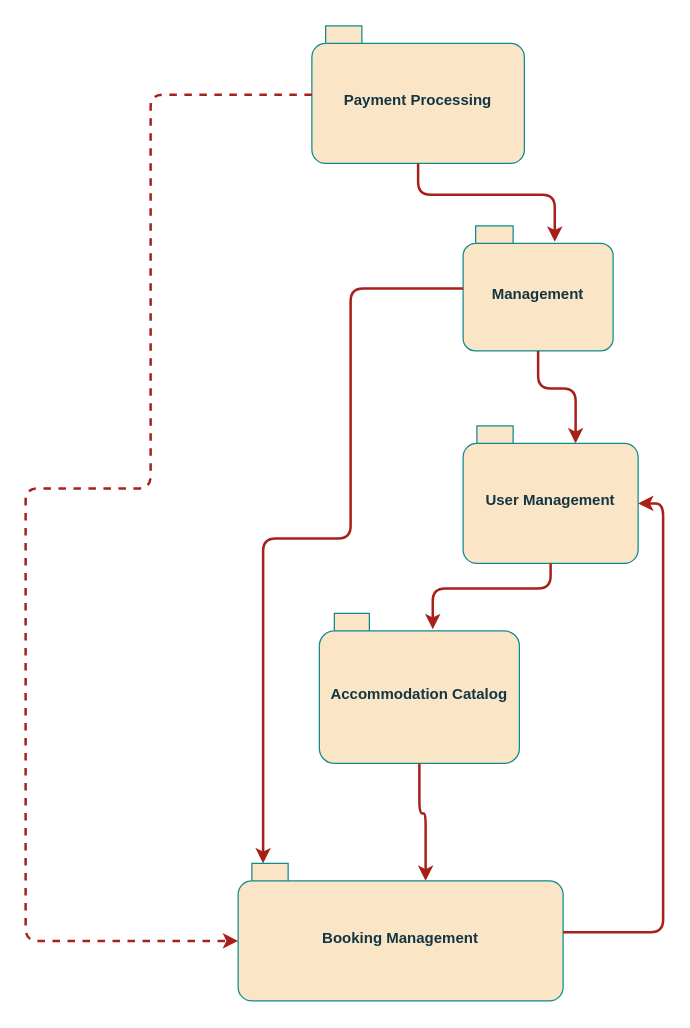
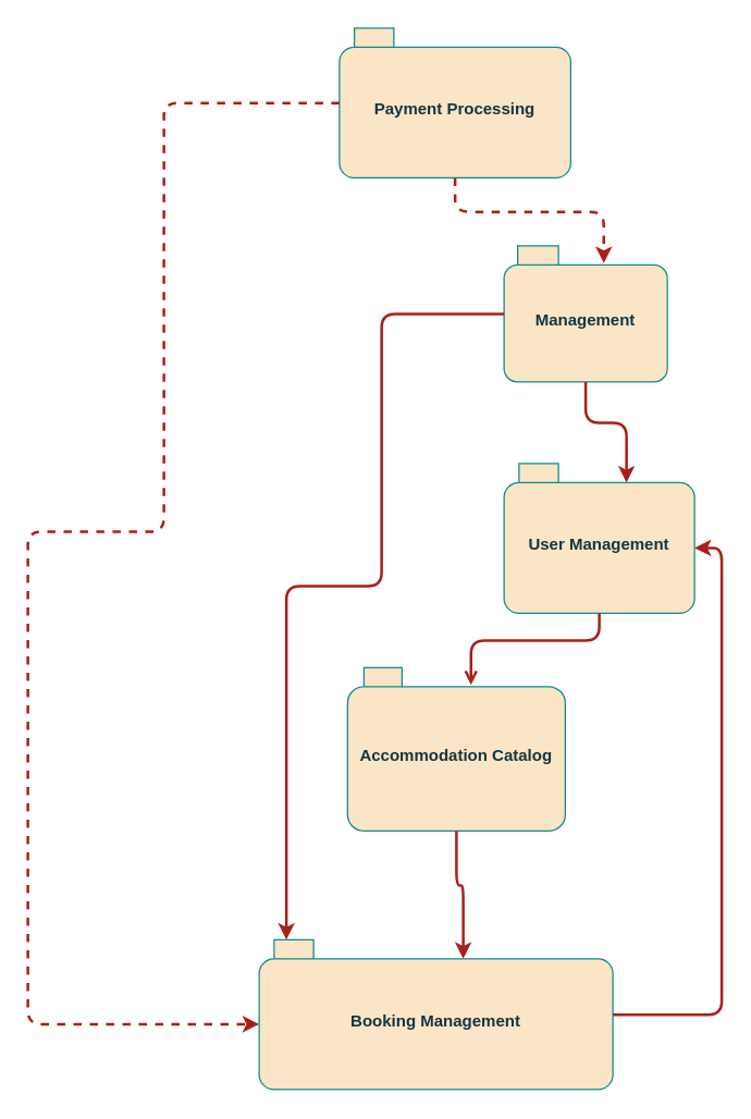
  <mxCell id="0" />
  <mxCell id="1" parent="0" />
  <mxCell id="2" value="Payment Processing" style="shape=folder;fontStyle=1;spacingTop=10;tabWidth=40;tabHeight=14;tabPosition=left;html=1;whiteSpace=wrap;fillColor=#FAE5C7;strokeColor=#0F8B8D;labelBackgroundColor=none;fontColor=#143642;rounded=1;" vertex="1" parent="1"><mxGeometry x="249" y="20" width="170" height="110" as="geometry" /></mxCell>
  <mxCell id="3" value="Accommodation Catalog" style="shape=folder;fontStyle=1;spacingTop=10;tabWidth=40;tabHeight=14;tabPosition=left;html=1;whiteSpace=wrap;fillColor=#FAE5C7;strokeColor=#0F8B8D;labelBackgroundColor=none;fontColor=#143642;rounded=1;" vertex="1" parent="1"><mxGeometry x="255" y="490" width="160" height="120" as="geometry" /></mxCell>
  <mxCell id="4" value="User Management" style="shape=folder;fontStyle=1;spacingTop=10;tabWidth=40;tabHeight=14;tabPosition=left;html=1;whiteSpace=wrap;fillColor=#FAE5C7;strokeColor=#0F8B8D;labelBackgroundColor=none;fontColor=#143642;rounded=1;" vertex="1" parent="1"><mxGeometry x="370" y="340" width="140" height="110" as="geometry" /></mxCell>
  <mxCell id="5" value="Booking Management" style="shape=folder;fontStyle=1;spacingTop=10;tabWidth=40;tabHeight=14;tabPosition=left;html=1;whiteSpace=wrap;fillColor=#FAE5C7;strokeColor=#0F8B8D;labelBackgroundColor=none;fontColor=#143642;rounded=1;" vertex="1" parent="1"><mxGeometry x="190" y="690" width="260" height="110" as="geometry" /></mxCell>
  <mxCell id="6" value="Management" style="shape=folder;fontStyle=1;spacingTop=10;tabWidth=40;tabHeight=14;tabPosition=left;html=1;whiteSpace=wrap;fillColor=#FAE5C7;strokeColor=#0F8B8D;labelBackgroundColor=none;fontColor=#143642;rounded=1;" vertex="1" parent="1"><mxGeometry x="370" y="180" width="120" height="100" as="geometry" /></mxCell>
  <mxCell id="7" style="edgeStyle=orthogonalEdgeStyle;rounded=1;orthogonalLoop=1;jettySize=auto;html=1;entryX=0;entryY=0;entryDx=0;entryDy=62;entryPerimeter=0;fillColor=#FAE5C7;strokeColor=#A8201A;strokeWidth=2;labelBackgroundColor=none;fontColor=default;dashed=1;" edge="1" parent="1" source="2" target="5"><mxGeometry relative="1" as="geometry"><Array as="points"><mxPoint x="120" y="75" /><mxPoint x="120" y="390" /><mxPoint x="20" y="390" /><mxPoint x="20" y="752" /></Array></mxGeometry></mxCell>
  <mxCell id="8" style="edgeStyle=orthogonalEdgeStyle;rounded=1;orthogonalLoop=1;jettySize=auto;html=1;entryX=0;entryY=0;entryDx=20;entryDy=0;entryPerimeter=0;strokeWidth=2;fillColor=#FAE5C7;strokeColor=#A8201A;labelBackgroundColor=none;fontColor=default;" edge="1" parent="1" source="6" target="5"><mxGeometry relative="1" as="geometry"><Array as="points"><mxPoint x="280" y="230" /><mxPoint x="280" y="430" /><mxPoint x="210" y="430" /></Array></mxGeometry></mxCell>
  <mxCell id="9" style="edgeStyle=orthogonalEdgeStyle;rounded=1;orthogonalLoop=1;jettySize=auto;html=1;entryX=0;entryY=0;entryDx=90;entryDy=14;entryPerimeter=0;strokeWidth=2;fillColor=#FAE5C7;strokeColor=#A8201A;labelBackgroundColor=none;fontColor=default;" edge="1" parent="1" source="6" target="4"><mxGeometry relative="1" as="geometry" /></mxCell>
- <mxCell id="10" style="edgeStyle=orthogonalEdgeStyle;rounded=1;orthogonalLoop=1;jettySize=auto;html=1;entryX=0.567;entryY=0.106;entryDx=0;entryDy=0;entryPerimeter=0;strokeWidth=2;fillColor=#FAE5C7;strokeColor=#A8201A;labelBackgroundColor=none;fontColor=default;" edge="1" parent="1" source="4" target="3"><mxGeometry relative="1" as="geometry" /></mxCell>
+ <mxCell id="10" style="edgeStyle=orthogonalEdgeStyle;rounded=1;orthogonalLoop=1;jettySize=auto;html=1;entryX=0.567;entryY=0.106;entryDx=0;entryDy=0;entryPerimeter=0;strokeWidth=2;fillColor=#FAE5C7;strokeColor=#A8201A;labelBackgroundColor=none;fontColor=default;endArrow=open;" edge="1" parent="1" source="4" target="3"><mxGeometry relative="1" as="geometry" /></mxCell>
  <mxCell id="11" style="edgeStyle=orthogonalEdgeStyle;rounded=1;orthogonalLoop=1;jettySize=auto;html=1;entryX=0;entryY=0;entryDx=150;entryDy=14;entryPerimeter=0;strokeWidth=2;fillColor=#FAE5C7;strokeColor=#A8201A;labelBackgroundColor=none;fontColor=default;" edge="1" parent="1" source="3" target="5"><mxGeometry relative="1" as="geometry" /></mxCell>
  <mxCell id="12" style="edgeStyle=orthogonalEdgeStyle;rounded=1;orthogonalLoop=1;jettySize=auto;html=1;entryX=0;entryY=0;entryDx=140;entryDy=62;entryPerimeter=0;strokeWidth=2;fillColor=#FAE5C7;strokeColor=#A8201A;labelBackgroundColor=none;fontColor=default;" edge="1" parent="1" source="5" target="4"><mxGeometry relative="1" as="geometry"><Array as="points"><mxPoint x="530" y="745" /><mxPoint x="530" y="402" /></Array></mxGeometry></mxCell>
- <mxCell id="13" style="edgeStyle=orthogonalEdgeStyle;rounded=1;orthogonalLoop=1;jettySize=auto;html=1;entryX=0.611;entryY=0.127;entryDx=0;entryDy=0;entryPerimeter=0;strokeWidth=2;fillColor=#FAE5C7;strokeColor=#A8201A;labelBackgroundColor=none;fontColor=default;" edge="1" parent="1" source="2" target="6"><mxGeometry relative="1" as="geometry" /></mxCell>
+ <mxCell id="13" style="edgeStyle=orthogonalEdgeStyle;rounded=1;orthogonalLoop=1;jettySize=auto;html=1;entryX=0.611;entryY=0.127;entryDx=0;entryDy=0;entryPerimeter=0;strokeWidth=2;fillColor=#FAE5C7;strokeColor=#A8201A;labelBackgroundColor=none;fontColor=default;dashed=1;" edge="1" parent="1" source="2" target="6"><mxGeometry relative="1" as="geometry" /></mxCell>
